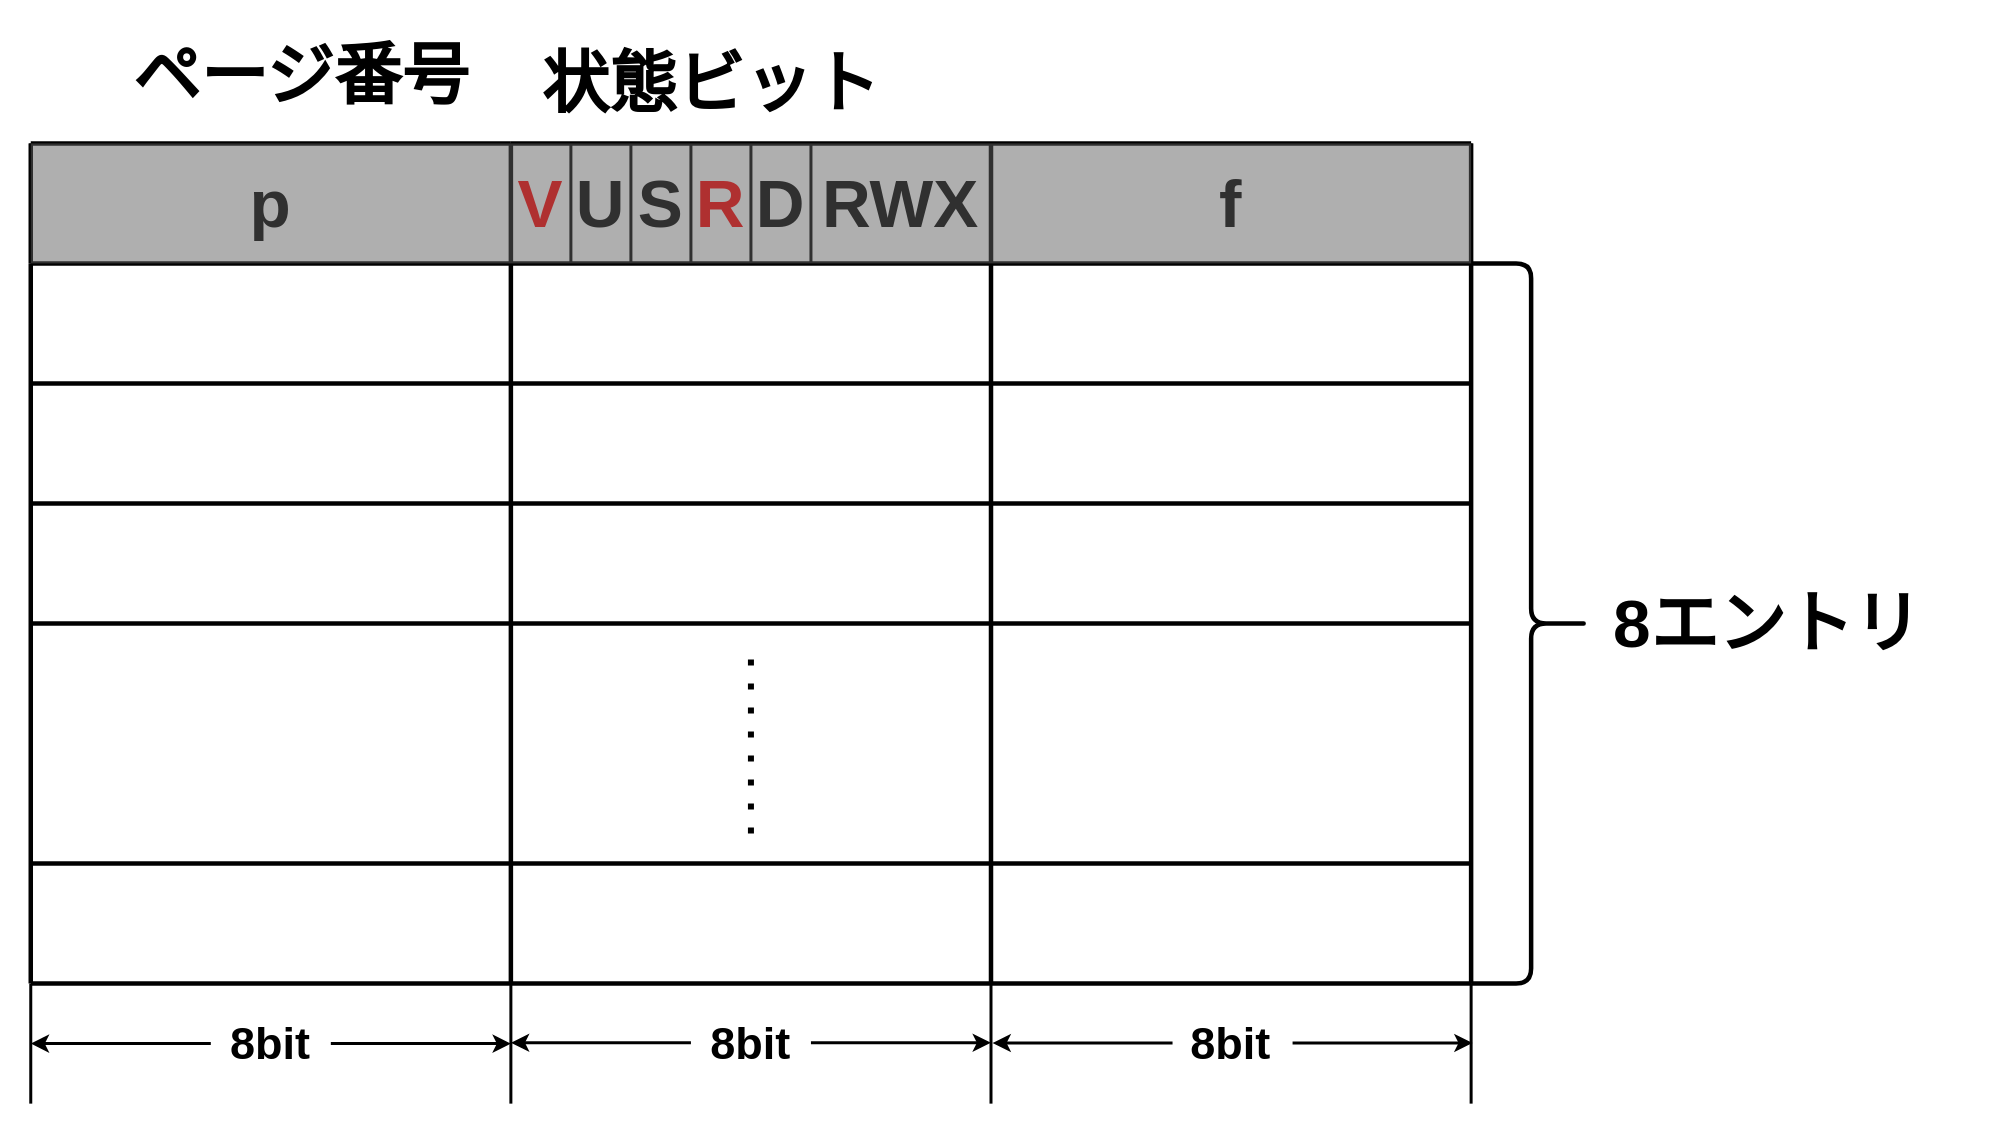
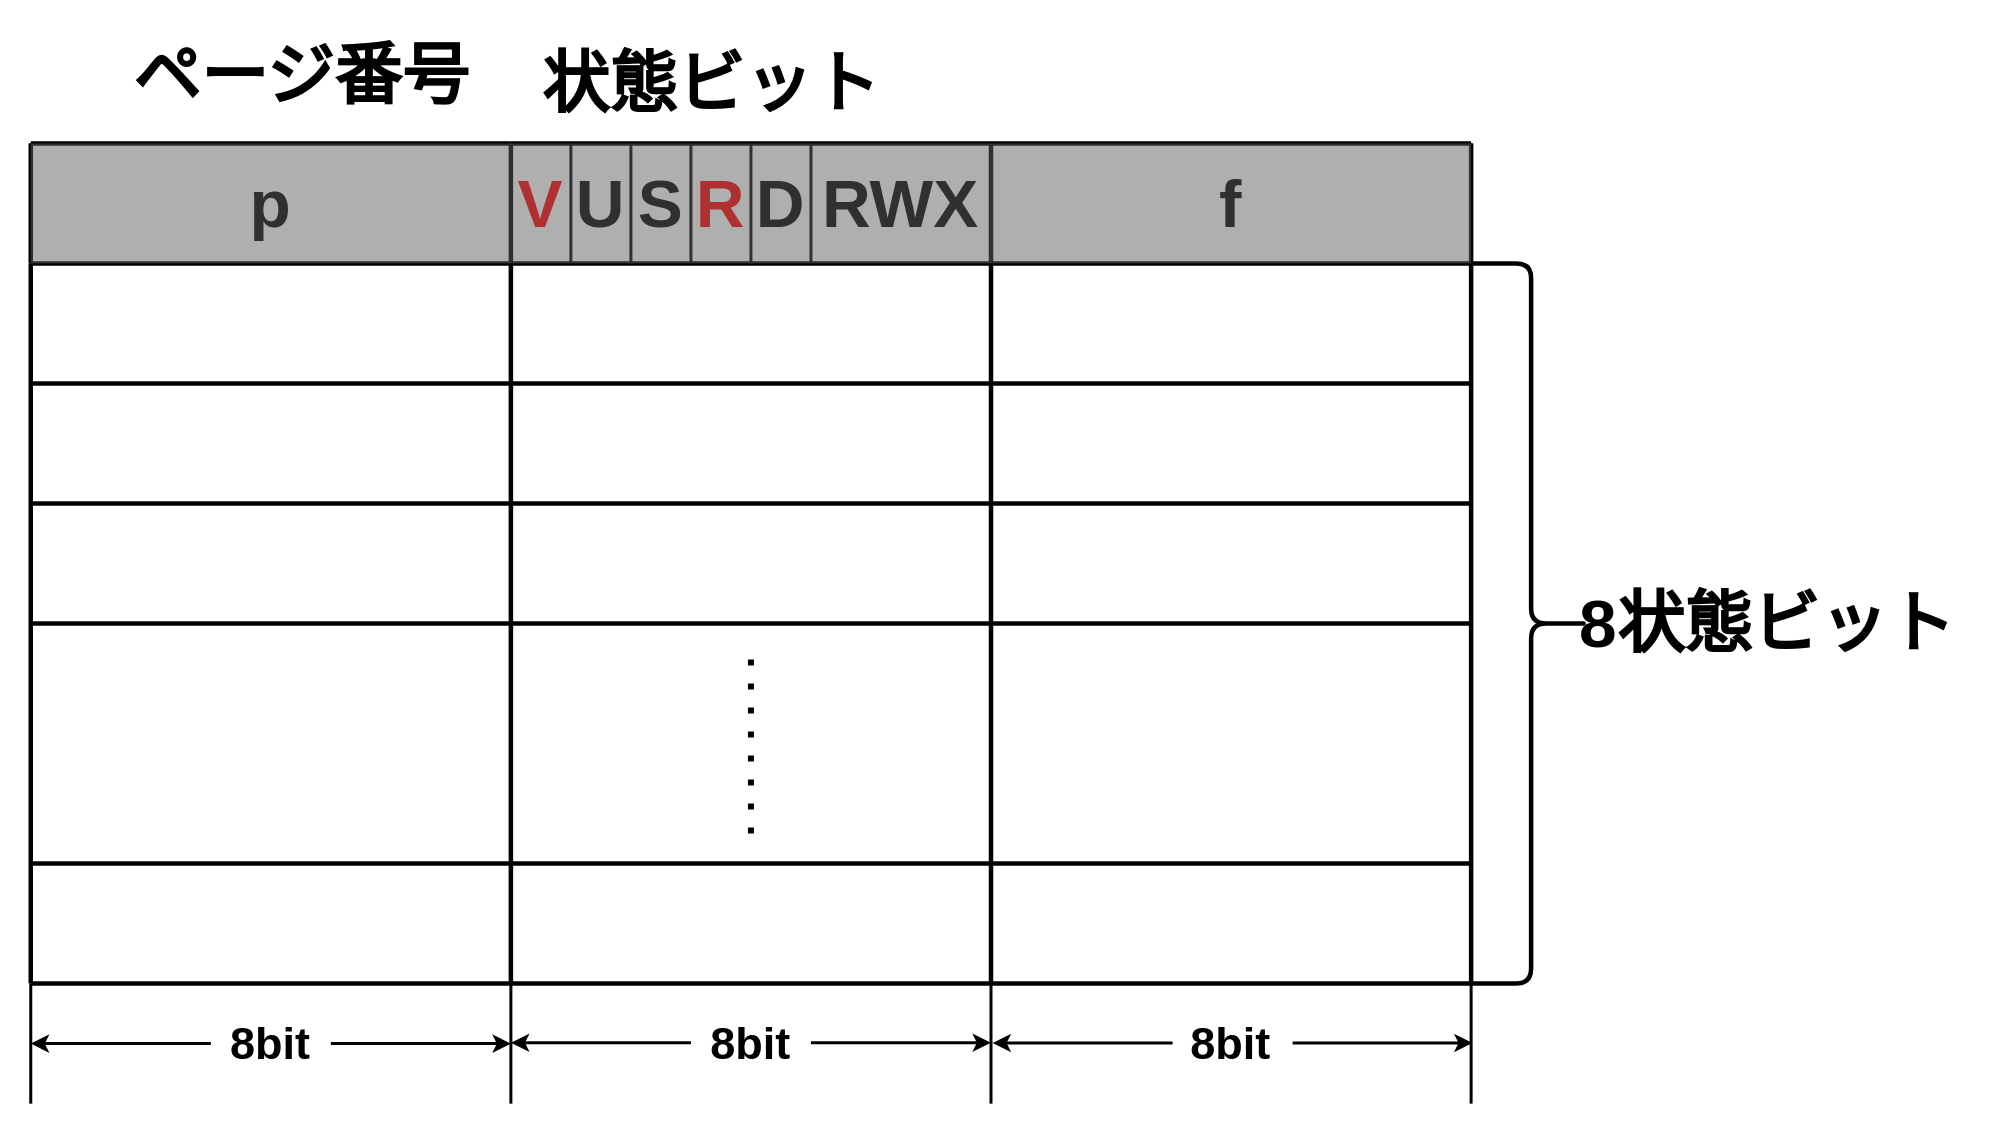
  <mxCell id="0" />
  <mxCell id="1" parent="0" />
  <mxCell id="2" value="" style="endArrow=none;html=1;rounded=0;strokeWidth=3;exitX=0;exitY=1;exitDx=0;exitDy=0;" parent="1" edge="1"><mxGeometry width="50" height="50" relative="1" as="geometry"><mxPoint x="20" y="175" as="sourcePoint" /><mxPoint x="20" y="95" as="targetPoint" /></mxGeometry></mxCell>
  <mxCell id="3" value="" style="endArrow=none;html=1;rounded=0;strokeWidth=2;exitX=1;exitY=1;exitDx=0;exitDy=0;" parent="1" source="8" edge="1"><mxGeometry width="50" height="50" relative="1" as="geometry"><mxPoint x="340" y="255" as="sourcePoint" /><mxPoint x="340" y="95" as="targetPoint" /></mxGeometry></mxCell>
  <mxCell id="4" value="" style="endArrow=none;html=1;rounded=0;strokeWidth=3;" parent="1" edge="1"><mxGeometry width="50" height="50" relative="1" as="geometry"><mxPoint x="340" y="175" as="sourcePoint" /><mxPoint x="980" y="175" as="targetPoint" /></mxGeometry></mxCell>
  <mxCell id="5" value="" style="endArrow=none;html=1;rounded=0;strokeWidth=3;exitX=0;exitY=0;exitDx=0;exitDy=0;" parent="1" source="8" edge="1"><mxGeometry width="50" height="50" relative="1" as="geometry"><mxPoint x="-300" y="95" as="sourcePoint" /><mxPoint x="340" y="95" as="targetPoint" /></mxGeometry></mxCell>
  <mxCell id="6" value="" style="endArrow=none;html=1;rounded=0;strokeWidth=3;" parent="1" edge="1"><mxGeometry width="50" height="50" relative="1" as="geometry"><mxPoint x="20" y="175" as="sourcePoint" /><mxPoint x="340" y="175" as="targetPoint" /></mxGeometry></mxCell>
  <mxCell id="7" value="&lt;span style=&quot;font-size: 45px;&quot;&gt;&lt;b&gt;ページ番号&lt;/b&gt;&lt;/span&gt;" style="text;html=1;strokeColor=none;fillColor=none;align=center;verticalAlign=middle;whiteSpace=wrap;rounded=0;" parent="1" vertex="1"><mxGeometry x="66.5" y="20" width="267" height="60" as="geometry" /></mxCell>
  <mxCell id="8" value="&lt;span style=&quot;font-size: 45px;&quot;&gt;&lt;b&gt;p&lt;/b&gt;&lt;/span&gt;" style="text;html=1;strokeColor=none;fillColor=none;align=center;verticalAlign=middle;whiteSpace=wrap;rounded=0;" parent="1" vertex="1"><mxGeometry x="20" y="95" width="320" height="80" as="geometry" /></mxCell>
  <mxCell id="9" value="&lt;b&gt;&lt;font color=&quot;#ff0000&quot;&gt;V&lt;/font&gt;&lt;/b&gt;" style="text;html=1;strokeColor=none;fillColor=none;align=center;verticalAlign=middle;whiteSpace=wrap;rounded=0;fontSize=45;" parent="1" vertex="1"><mxGeometry x="340" y="95" width="40" height="80" as="geometry" /></mxCell>
  <mxCell id="10" value="" style="endArrow=none;html=1;rounded=0;strokeWidth=2;fontSize=45;entryX=1;entryY=0;entryDx=0;entryDy=0;exitX=1;exitY=1;exitDx=0;exitDy=0;" parent="1" source="9" target="9" edge="1"><mxGeometry width="50" height="50" relative="1" as="geometry"><mxPoint x="-10" y="265" as="sourcePoint" /><mxPoint x="40" y="215" as="targetPoint" /></mxGeometry></mxCell>
  <mxCell id="11" value="&lt;b&gt;U&lt;/b&gt;" style="text;html=1;strokeColor=none;fillColor=none;align=center;verticalAlign=middle;whiteSpace=wrap;rounded=0;fontSize=45;" parent="1" vertex="1"><mxGeometry x="380" y="95" width="40" height="80" as="geometry" /></mxCell>
  <mxCell id="12" value="" style="endArrow=none;html=1;rounded=0;strokeWidth=2;fontSize=45;entryX=1;entryY=0;entryDx=0;entryDy=0;exitX=1;exitY=1;exitDx=0;exitDy=0;" parent="1" source="11" target="11" edge="1"><mxGeometry width="50" height="50" relative="1" as="geometry"><mxPoint x="-10" y="265" as="sourcePoint" /><mxPoint x="40" y="215" as="targetPoint" /></mxGeometry></mxCell>
  <mxCell id="13" value="&lt;b&gt;S&lt;/b&gt;" style="text;html=1;strokeColor=none;fillColor=none;align=center;verticalAlign=middle;whiteSpace=wrap;rounded=0;fontSize=45;" parent="1" vertex="1"><mxGeometry x="420" y="95" width="40" height="80" as="geometry" /></mxCell>
  <mxCell id="14" value="" style="endArrow=none;html=1;rounded=0;strokeWidth=2;fontSize=45;entryX=1;entryY=0;entryDx=0;entryDy=0;exitX=1;exitY=1;exitDx=0;exitDy=0;" parent="1" source="13" target="13" edge="1"><mxGeometry width="50" height="50" relative="1" as="geometry"><mxPoint x="-10" y="265" as="sourcePoint" /><mxPoint x="40" y="215" as="targetPoint" /></mxGeometry></mxCell>
  <mxCell id="15" value="&lt;b&gt;&lt;font color=&quot;#ff0000&quot;&gt;R&lt;/font&gt;&lt;/b&gt;" style="text;html=1;strokeColor=none;fillColor=none;align=center;verticalAlign=middle;whiteSpace=wrap;rounded=0;fontSize=45;" parent="1" vertex="1"><mxGeometry x="460" y="95" width="40" height="80" as="geometry" /></mxCell>
  <mxCell id="16" value="" style="endArrow=none;html=1;rounded=0;strokeWidth=2;fontSize=45;entryX=1;entryY=0;entryDx=0;entryDy=0;exitX=1;exitY=1;exitDx=0;exitDy=0;" parent="1" source="15" target="15" edge="1"><mxGeometry width="50" height="50" relative="1" as="geometry"><mxPoint x="-10" y="265" as="sourcePoint" /><mxPoint x="40" y="215" as="targetPoint" /></mxGeometry></mxCell>
  <mxCell id="17" value="&lt;b&gt;D&lt;/b&gt;" style="text;html=1;strokeColor=none;fillColor=none;align=center;verticalAlign=middle;whiteSpace=wrap;rounded=0;fontSize=45;" parent="1" vertex="1"><mxGeometry x="500" y="95" width="40" height="80" as="geometry" /></mxCell>
  <mxCell id="18" value="" style="endArrow=none;html=1;rounded=0;strokeWidth=2;fontSize=45;entryX=1;entryY=0;entryDx=0;entryDy=0;exitX=1;exitY=1;exitDx=0;exitDy=0;" parent="1" source="17" target="17" edge="1"><mxGeometry width="50" height="50" relative="1" as="geometry"><mxPoint x="-10" y="265" as="sourcePoint" /><mxPoint x="40" y="215" as="targetPoint" /></mxGeometry></mxCell>
  <mxCell id="19" value="&lt;b&gt;RWX&lt;/b&gt;" style="text;html=1;strokeColor=none;fillColor=none;align=center;verticalAlign=middle;whiteSpace=wrap;rounded=0;fontSize=45;" parent="1" vertex="1"><mxGeometry x="540" y="95" width="120" height="80" as="geometry" /></mxCell>
  <mxCell id="20" value="&lt;span style=&quot;font-size: 45px;&quot;&gt;&lt;b&gt;f&lt;/b&gt;&lt;/span&gt;" style="text;html=1;strokeColor=none;fillColor=none;align=center;verticalAlign=middle;whiteSpace=wrap;rounded=0;" parent="1" vertex="1"><mxGeometry x="660" y="95" width="320" height="80" as="geometry" /></mxCell>
  <mxCell id="21" value="" style="endArrow=none;html=1;rounded=0;strokeWidth=2;entryX=0;entryY=0;entryDx=0;entryDy=0;exitX=0;exitY=1;exitDx=0;exitDy=0;" parent="1" source="8" target="8" edge="1"><mxGeometry width="50" height="50" relative="1" as="geometry"><mxPoint x="50" y="145" as="sourcePoint" /><mxPoint x="100" y="95" as="targetPoint" /></mxGeometry></mxCell>
  <mxCell id="22" value="" style="endArrow=none;html=1;rounded=0;strokeWidth=3;entryX=0;entryY=0;entryDx=0;entryDy=0;exitX=0;exitY=1;exitDx=0;exitDy=0;" parent="1" edge="1"><mxGeometry width="50" height="50" relative="1" as="geometry"><mxPoint x="980" y="175" as="sourcePoint" /><mxPoint x="980" y="95" as="targetPoint" /></mxGeometry></mxCell>
  <mxCell id="23" value="" style="endArrow=none;html=1;rounded=0;strokeWidth=2;entryX=1;entryY=1;entryDx=0;entryDy=0;exitX=1;exitY=0;exitDx=0;exitDy=0;" parent="1" source="19" target="19" edge="1"><mxGeometry width="50" height="50" relative="1" as="geometry"><mxPoint x="30" y="305" as="sourcePoint" /><mxPoint x="30" y="225" as="targetPoint" /></mxGeometry></mxCell>
  <mxCell id="24" value="" style="endArrow=none;html=1;rounded=0;strokeWidth=2;exitX=1;exitY=1;exitDx=0;exitDy=0;entryX=1;entryY=0;entryDx=0;entryDy=0;" parent="1" source="20" target="20" edge="1"><mxGeometry width="50" height="50" relative="1" as="geometry"><mxPoint x="360" y="175" as="sourcePoint" /><mxPoint x="410" y="125" as="targetPoint" /></mxGeometry></mxCell>
  <mxCell id="25" value="" style="endArrow=none;html=1;rounded=0;strokeWidth=3;" parent="1" edge="1"><mxGeometry width="50" height="50" relative="1" as="geometry"><mxPoint x="340" y="95" as="sourcePoint" /><mxPoint x="980" y="95" as="targetPoint" /></mxGeometry></mxCell>
  <mxCell id="26" value="&lt;span style=&quot;font-size: 45px;&quot;&gt;&lt;b&gt;状態ビット&lt;/b&gt;&lt;/span&gt;" style="text;html=1;strokeColor=none;fillColor=none;align=center;verticalAlign=middle;whiteSpace=wrap;rounded=0;" parent="1" vertex="1"><mxGeometry x="340" y="25" width="267" height="60" as="geometry" /></mxCell>
  <mxCell id="27" value="" style="endArrow=none;html=1;rounded=0;strokeWidth=3;fontSize=30;entryX=0;entryY=1;entryDx=0;entryDy=0;" parent="1" target="8" edge="1"><mxGeometry width="50" height="50" relative="1" as="geometry"><mxPoint x="20" y="655" as="sourcePoint" /><mxPoint x="530" y="605" as="targetPoint" /></mxGeometry></mxCell>
  <mxCell id="28" value="" style="endArrow=none;html=1;rounded=0;strokeWidth=3;fontSize=30;entryX=0;entryY=1;entryDx=0;entryDy=0;" parent="1" edge="1"><mxGeometry width="50" height="50" relative="1" as="geometry"><mxPoint x="980" y="655" as="sourcePoint" /><mxPoint x="980" y="175" as="targetPoint" /></mxGeometry></mxCell>
  <mxCell id="29" value="" style="endArrow=none;html=1;rounded=0;strokeWidth=3;fontSize=30;" parent="1" edge="1"><mxGeometry width="50" height="50" relative="1" as="geometry"><mxPoint x="20" y="415" as="sourcePoint" /><mxPoint x="980" y="415" as="targetPoint" /></mxGeometry></mxCell>
  <mxCell id="30" value="" style="endArrow=none;html=1;rounded=0;strokeWidth=3;fontSize=30;" parent="1" edge="1"><mxGeometry width="50" height="50" relative="1" as="geometry"><mxPoint x="20" y="255" as="sourcePoint" /><mxPoint x="980" y="255" as="targetPoint" /></mxGeometry></mxCell>
  <mxCell id="31" value="" style="endArrow=none;html=1;rounded=0;strokeWidth=3;fontSize=30;" parent="1" edge="1"><mxGeometry width="50" height="50" relative="1" as="geometry"><mxPoint x="20" y="335" as="sourcePoint" /><mxPoint x="980" y="335" as="targetPoint" /></mxGeometry></mxCell>
  <mxCell id="32" value="" style="endArrow=none;html=1;rounded=0;strokeWidth=3;fontSize=30;" parent="1" edge="1"><mxGeometry width="50" height="50" relative="1" as="geometry"><mxPoint x="20" y="655" as="sourcePoint" /><mxPoint x="980" y="655" as="targetPoint" /></mxGeometry></mxCell>
  <mxCell id="33" value="" style="endArrow=none;html=1;rounded=0;strokeWidth=3;fontSize=30;" parent="1" edge="1"><mxGeometry width="50" height="50" relative="1" as="geometry"><mxPoint x="20" y="575" as="sourcePoint" /><mxPoint x="980" y="575" as="targetPoint" /></mxGeometry></mxCell>
  <mxCell id="34" value="" style="endArrow=none;html=1;rounded=0;strokeWidth=3;fontSize=30;entryX=0;entryY=0;entryDx=0;entryDy=0;" parent="1" target="20" edge="1"><mxGeometry width="50" height="50" relative="1" as="geometry"><mxPoint x="660" y="655" as="sourcePoint" /><mxPoint x="560" y="445" as="targetPoint" /></mxGeometry></mxCell>
  <mxCell id="35" value="" style="endArrow=none;html=1;rounded=0;strokeWidth=3;fontSize=30;entryX=0;entryY=0;entryDx=0;entryDy=0;" parent="1" edge="1"><mxGeometry width="50" height="50" relative="1" as="geometry"><mxPoint x="340" y="655" as="sourcePoint" /><mxPoint x="340" y="95" as="targetPoint" /></mxGeometry></mxCell>
  <mxCell id="36" value="" style="endArrow=none;dashed=1;html=1;dashPattern=1 3;strokeWidth=4;rounded=0;fontSize=30;" parent="1" edge="1"><mxGeometry width="50" height="50" relative="1" as="geometry"><mxPoint x="500" y="555" as="sourcePoint" /><mxPoint x="500" y="435" as="targetPoint" /></mxGeometry></mxCell>
  <mxCell id="37" value="" style="endArrow=none;html=1;rounded=0;strokeWidth=2;fontSize=30;" parent="1" edge="1"><mxGeometry width="50" height="50" relative="1" as="geometry"><mxPoint x="980" y="735" as="sourcePoint" /><mxPoint x="980" y="655" as="targetPoint" /></mxGeometry></mxCell>
  <mxCell id="38" value="" style="endArrow=none;html=1;rounded=0;strokeWidth=2;fontSize=30;" parent="1" edge="1"><mxGeometry width="50" height="50" relative="1" as="geometry"><mxPoint x="660" y="735" as="sourcePoint" /><mxPoint x="660" y="655" as="targetPoint" /></mxGeometry></mxCell>
  <mxCell id="39" value="" style="endArrow=none;html=1;rounded=0;strokeWidth=2;fontSize=30;" parent="1" edge="1"><mxGeometry width="50" height="50" relative="1" as="geometry"><mxPoint x="340" y="735" as="sourcePoint" /><mxPoint x="340" y="655" as="targetPoint" /></mxGeometry></mxCell>
  <mxCell id="40" value="" style="endArrow=none;html=1;rounded=0;strokeWidth=2;fontSize=30;" parent="1" edge="1"><mxGeometry width="50" height="50" relative="1" as="geometry"><mxPoint x="20" y="735" as="sourcePoint" /><mxPoint x="20" y="655" as="targetPoint" /></mxGeometry></mxCell>
  <mxCell id="41" value="" style="endArrow=classic;startArrow=none;html=1;rounded=0;strokeWidth=2;fontSize=30;" parent="1" source="43" edge="1"><mxGeometry width="50" height="50" relative="1" as="geometry"><mxPoint x="20" y="695" as="sourcePoint" /><mxPoint x="340" y="695" as="targetPoint" /></mxGeometry></mxCell>
  <mxCell id="42" value="" style="endArrow=none;startArrow=classic;html=1;rounded=0;strokeWidth=2;fontSize=30;" parent="1" target="43" edge="1"><mxGeometry width="50" height="50" relative="1" as="geometry"><mxPoint x="20" y="695" as="sourcePoint" /><mxPoint x="340" y="695" as="targetPoint" /></mxGeometry></mxCell>
  <mxCell id="43" value="&lt;b&gt;8bit&lt;/b&gt;" style="text;html=1;strokeColor=none;fillColor=none;align=center;verticalAlign=middle;whiteSpace=wrap;rounded=0;fontSize=30;" parent="1" vertex="1"><mxGeometry x="140" y="655" width="80" height="80" as="geometry" /></mxCell>
  <mxCell id="44" value="" style="endArrow=classic;startArrow=none;html=1;rounded=0;strokeWidth=2;fontSize=30;" parent="1" edge="1"><mxGeometry width="50" height="50" relative="1" as="geometry"><mxPoint x="540" y="694.41" as="sourcePoint" /><mxPoint x="660" y="694.41" as="targetPoint" /></mxGeometry></mxCell>
  <mxCell id="45" value="" style="endArrow=none;startArrow=classic;html=1;rounded=0;strokeWidth=2;fontSize=30;" parent="1" edge="1"><mxGeometry width="50" height="50" relative="1" as="geometry"><mxPoint x="340" y="694.41" as="sourcePoint" /><mxPoint x="460" y="694.41" as="targetPoint" /></mxGeometry></mxCell>
  <mxCell id="46" value="&lt;b&gt;8bit&lt;/b&gt;" style="text;html=1;strokeColor=none;fillColor=none;align=center;verticalAlign=middle;whiteSpace=wrap;rounded=0;fontSize=30;" parent="1" vertex="1"><mxGeometry x="460" y="655" width="80" height="80" as="geometry" /></mxCell>
  <mxCell id="47" value="" style="endArrow=classic;startArrow=none;html=1;rounded=0;strokeWidth=2;fontSize=30;" parent="1" edge="1"><mxGeometry width="50" height="50" relative="1" as="geometry"><mxPoint x="861" y="694.58" as="sourcePoint" /><mxPoint x="981" y="694.58" as="targetPoint" /></mxGeometry></mxCell>
  <mxCell id="48" value="" style="endArrow=none;startArrow=classic;html=1;rounded=0;strokeWidth=2;fontSize=30;" parent="1" edge="1"><mxGeometry width="50" height="50" relative="1" as="geometry"><mxPoint x="661" y="694.58" as="sourcePoint" /><mxPoint x="781" y="694.58" as="targetPoint" /></mxGeometry></mxCell>
  <mxCell id="49" value="&lt;b&gt;8bit&lt;/b&gt;" style="text;html=1;strokeColor=none;fillColor=none;align=center;verticalAlign=middle;whiteSpace=wrap;rounded=0;fontSize=30;" parent="1" vertex="1"><mxGeometry x="780" y="655" width="80" height="80" as="geometry" /></mxCell>
  <mxCell id="50" value="" style="shape=curlyBracket;whiteSpace=wrap;html=1;rounded=1;flipH=1;labelPosition=right;verticalLabelPosition=middle;align=left;verticalAlign=middle;strokeWidth=3;fontSize=30;fillColor=none;" parent="1" vertex="1"><mxGeometry x="980" y="175" width="80" height="480" as="geometry" /></mxCell>
- <mxCell id="51" value="&lt;span style=&quot;font-size: 45px;&quot;&gt;&lt;b&gt;8エントリ&lt;/b&gt;&lt;/span&gt;" style="text;html=1;strokeColor=none;fillColor=none;align=center;verticalAlign=middle;whiteSpace=wrap;rounded=0;" parent="1" vertex="1"><mxGeometry x="1040" y="385" width="274.5" height="60" as="geometry" /></mxCell>
+ <mxCell id="51" value="&lt;span style=&quot;font-size: 45px;&quot;&gt;&lt;b&gt;8状態ビット&lt;/b&gt;&lt;/span&gt;" style="text;html=1;strokeColor=none;fillColor=none;align=center;verticalAlign=middle;whiteSpace=wrap;rounded=0;" parent="1" vertex="1"><mxGeometry x="1040" y="385" width="274.5" height="60" as="geometry" /></mxCell>
  <mxCell id="52" value="" style="rounded=0;whiteSpace=wrap;html=1;strokeColor=none;fillColor=#616161;opacity=50;" parent="1" vertex="1"><mxGeometry x="20" y="95" width="960" height="80" as="geometry" /></mxCell>
